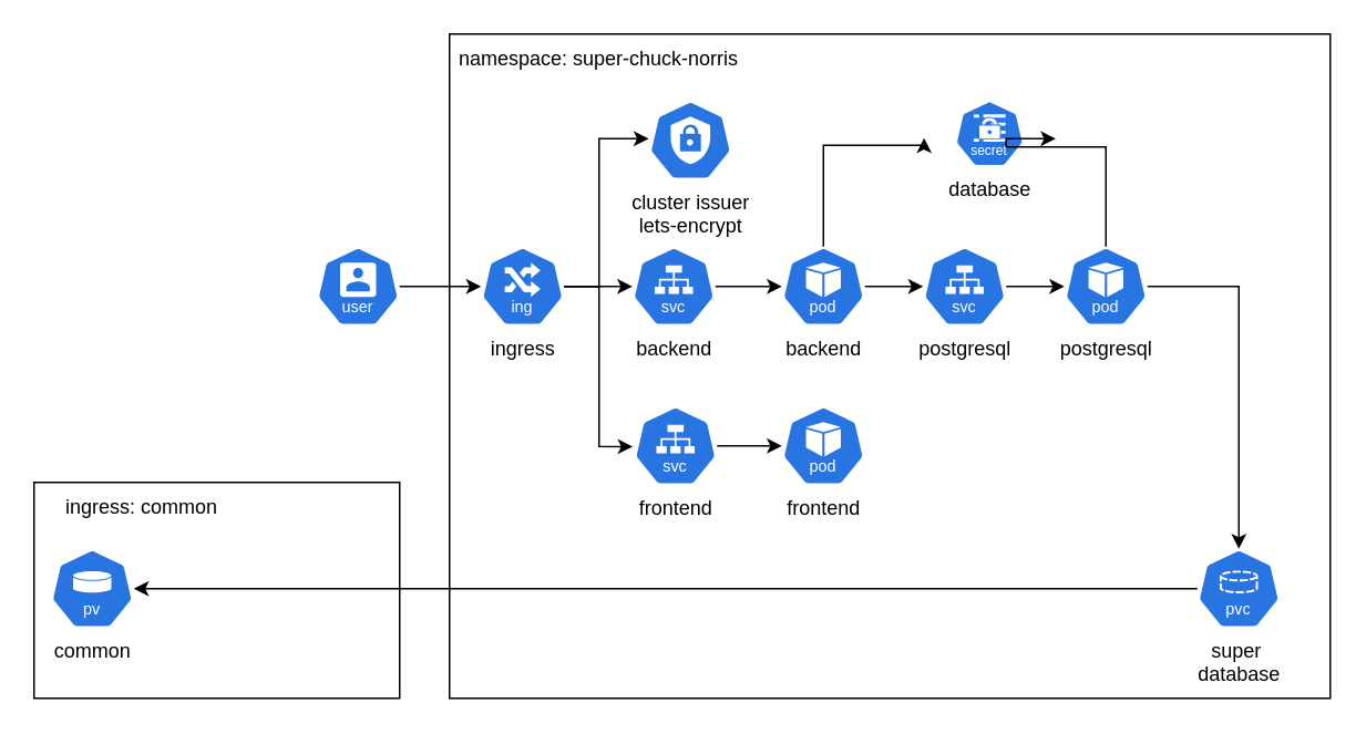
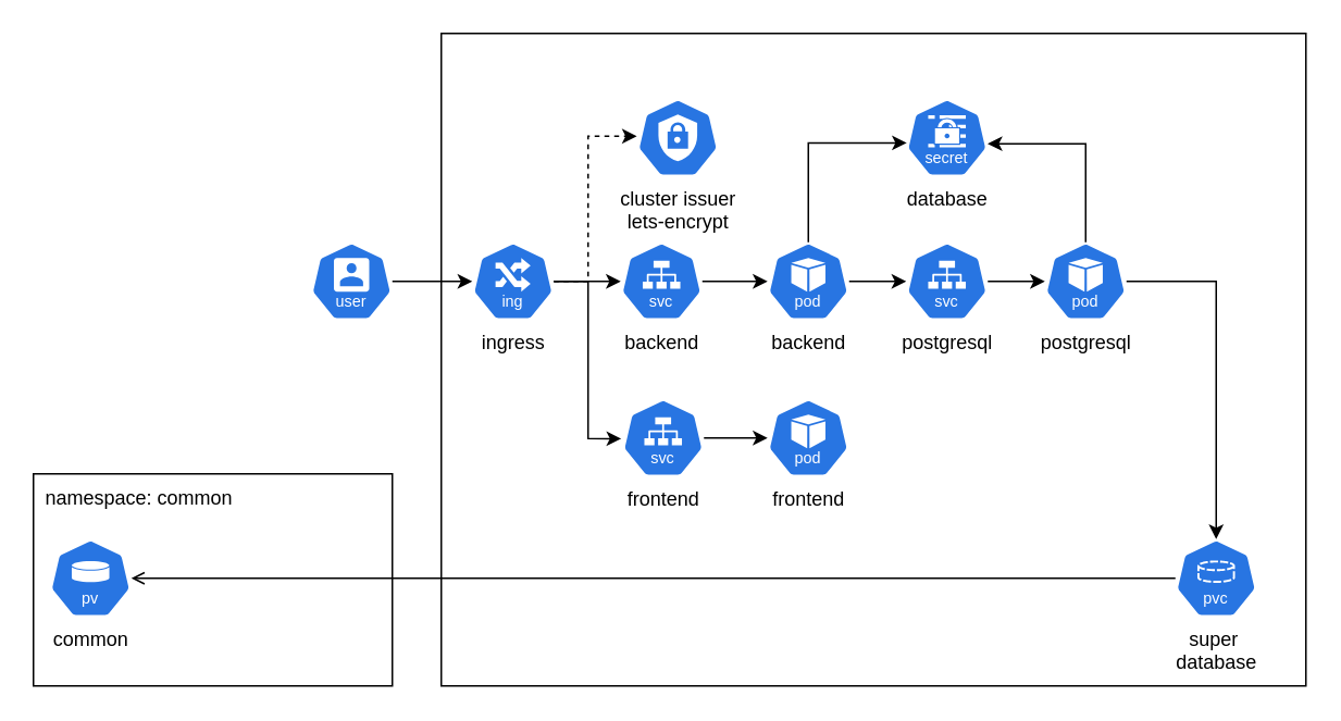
  <mxCell id="0" />
  <mxCell id="1" parent="0" />
  <mxCell id="2" value="" style="rounded=0;whiteSpace=wrap;html=1;" parent="1" vertex="1"><mxGeometry x="270" y="20" width="530" height="400" as="geometry" /></mxCell>
- <mxCell id="3" value="namespace: super-chuck-norris" style="text;html=1;align=center;verticalAlign=middle;whiteSpace=wrap;rounded=0;" parent="1" vertex="1"><mxGeometry x="270" y="20" width="180" height="30" as="geometry" /></mxCell>
  <mxCell id="4" value="" style="rounded=0;whiteSpace=wrap;html=1;" parent="1" vertex="1"><mxGeometry x="20" y="290" width="220" height="130" as="geometry" /></mxCell>
- <mxCell id="5" value="ingress: common" style="text;html=1;align=center;verticalAlign=middle;whiteSpace=wrap;rounded=0;" parent="1" vertex="1"><mxGeometry x="20" y="290" width="130" height="30" as="geometry" /></mxCell>
- <mxCell id="6" style="edgeStyle=orthogonalEdgeStyle;rounded=0;orthogonalLoop=1;jettySize=auto;html=1;" parent="1" source="7" target="11" edge="1"><mxGeometry relative="1" as="geometry" /></mxCell>
+ <mxCell id="5" value="namespace: common" style="text;html=1;align=center;verticalAlign=middle;whiteSpace=wrap;rounded=0;" parent="1" vertex="1"><mxGeometry x="20" y="290" width="130" height="30" as="geometry" /></mxCell>
+ <mxCell id="6" style="edgeStyle=orthogonalEdgeStyle;rounded=0;orthogonalLoop=1;jettySize=auto;html=1;endArrow=open;" parent="1" source="7" target="11" edge="1"><mxGeometry relative="1" as="geometry" /></mxCell>
  <mxCell id="7" value="super&amp;nbsp;&lt;div&gt;database&lt;/div&gt;" style="aspect=fixed;sketch=0;html=1;dashed=0;whitespace=wrap;verticalLabelPosition=bottom;verticalAlign=top;fillColor=#2875E2;strokeColor=#ffffff;points=[[0.005,0.63,0],[0.1,0.2,0],[0.9,0.2,0],[0.5,0,0],[0.995,0.63,0],[0.72,0.99,0],[0.5,1,0],[0.28,0.99,0]];shape=mxgraph.kubernetes.icon2;kubernetesLabel=1;prIcon=pvc" parent="1" vertex="1"><mxGeometry x="720" y="330" width="50" height="48" as="geometry" /></mxCell>
  <mxCell id="8" style="edgeStyle=orthogonalEdgeStyle;rounded=0;orthogonalLoop=1;jettySize=auto;html=1;" parent="1" source="9" target="13" edge="1"><mxGeometry relative="1" as="geometry" /></mxCell>
  <mxCell id="9" value="backend" style="aspect=fixed;sketch=0;html=1;dashed=0;whitespace=wrap;verticalLabelPosition=bottom;verticalAlign=top;fillColor=#2875E2;strokeColor=#ffffff;points=[[0.005,0.63,0],[0.1,0.2,0],[0.9,0.2,0],[0.5,0,0],[0.995,0.63,0],[0.72,0.99,0],[0.5,1,0],[0.28,0.99,0]];shape=mxgraph.kubernetes.icon2;kubernetesLabel=1;prIcon=svc" parent="1" vertex="1"><mxGeometry x="380" y="148" width="50" height="48" as="geometry" /></mxCell>
- <mxCell id="10" value="database" style="aspect=fixed;sketch=0;html=1;dashed=0;whitespace=wrap;verticalLabelPosition=bottom;verticalAlign=top;fillColor=#2875E2;strokeColor=#ffffff;points=[[0.005,0.63,0],[0.1,0.2,0],[0.9,0.2,0],[0.5,0,0],[0.995,0.63,0],[0.72,0.99,0],[0.5,1,0],[0.28,0.99,0]];shape=mxgraph.kubernetes.icon2;kubernetesLabel=1;prIcon=secret" parent="1" vertex="1"><mxGeometry x="555" y="60" width="80" height="40" as="geometry" /></mxCell>
+ <mxCell id="10" value="database" style="aspect=fixed;sketch=0;html=1;dashed=0;whitespace=wrap;verticalLabelPosition=bottom;verticalAlign=top;fillColor=#2875E2;strokeColor=#ffffff;points=[[0.005,0.63,0],[0.1,0.2,0],[0.9,0.2,0],[0.5,0,0],[0.995,0.63,0],[0.72,0.99,0],[0.5,1,0],[0.28,0.99,0]];shape=mxgraph.kubernetes.icon2;kubernetesLabel=1;prIcon=secret" parent="1" vertex="1"><mxGeometry x="555" y="60" width="50" height="48" as="geometry" /></mxCell>
  <mxCell id="11" value="common" style="aspect=fixed;sketch=0;html=1;dashed=0;whitespace=wrap;verticalLabelPosition=bottom;verticalAlign=top;fillColor=#2875E2;strokeColor=#ffffff;points=[[0.005,0.63,0],[0.1,0.2,0],[0.9,0.2,0],[0.5,0,0],[0.995,0.63,0],[0.72,0.99,0],[0.5,1,0],[0.28,0.99,0]];shape=mxgraph.kubernetes.icon2;kubernetesLabel=1;prIcon=pv" parent="1" vertex="1"><mxGeometry x="30" y="330" width="50" height="48" as="geometry" /></mxCell>
  <mxCell id="12" value="" style="edgeStyle=orthogonalEdgeStyle;rounded=0;orthogonalLoop=1;jettySize=auto;html=1;" parent="1" source="13" target="15" edge="1"><mxGeometry relative="1" as="geometry" /></mxCell>
  <mxCell id="13" value="backend" style="aspect=fixed;sketch=0;html=1;dashed=0;whitespace=wrap;verticalLabelPosition=bottom;verticalAlign=top;fillColor=#2875E2;strokeColor=#ffffff;points=[[0.005,0.63,0],[0.1,0.2,0],[0.9,0.2,0],[0.5,0,0],[0.995,0.63,0],[0.72,0.99,0],[0.5,1,0],[0.28,0.99,0]];shape=mxgraph.kubernetes.icon2;kubernetesLabel=1;prIcon=pod" parent="1" vertex="1"><mxGeometry x="470" y="148" width="50" height="48" as="geometry" /></mxCell>
  <mxCell id="14" value="" style="edgeStyle=orthogonalEdgeStyle;rounded=0;orthogonalLoop=1;jettySize=auto;html=1;" parent="1" source="15" target="17" edge="1"><mxGeometry relative="1" as="geometry" /></mxCell>
  <mxCell id="15" value="postgresql" style="aspect=fixed;sketch=0;html=1;dashed=0;whitespace=wrap;verticalLabelPosition=bottom;verticalAlign=top;fillColor=#2875E2;strokeColor=#ffffff;points=[[0.005,0.63,0],[0.1,0.2,0],[0.9,0.2,0],[0.5,0,0],[0.995,0.63,0],[0.72,0.99,0],[0.5,1,0],[0.28,0.99,0]];shape=mxgraph.kubernetes.icon2;kubernetesLabel=1;prIcon=svc" parent="1" vertex="1"><mxGeometry x="555" y="148" width="50" height="48" as="geometry" /></mxCell>
  <mxCell id="16" value="" style="edgeStyle=orthogonalEdgeStyle;rounded=0;orthogonalLoop=1;jettySize=auto;html=1;" parent="1" source="17" target="7" edge="1"><mxGeometry relative="1" as="geometry" /></mxCell>
  <mxCell id="17" value="postgresql" style="aspect=fixed;sketch=0;html=1;dashed=0;whitespace=wrap;verticalLabelPosition=bottom;verticalAlign=top;fillColor=#2875E2;strokeColor=#ffffff;points=[[0.005,0.63,0],[0.1,0.2,0],[0.9,0.2,0],[0.5,0,0],[0.995,0.63,0],[0.72,0.99,0],[0.5,1,0],[0.28,0.99,0]];shape=mxgraph.kubernetes.icon2;kubernetesLabel=1;prIcon=pod" parent="1" vertex="1"><mxGeometry x="640" y="148" width="50" height="48" as="geometry" /></mxCell>
  <mxCell id="18" style="edgeStyle=orthogonalEdgeStyle;rounded=0;orthogonalLoop=1;jettySize=auto;html=1;entryX=0.997;entryY=0.575;entryDx=0;entryDy=0;entryPerimeter=0;" parent="1" source="17" target="10" edge="1"><mxGeometry relative="1" as="geometry"><Array as="points"><mxPoint x="665" y="88" /><mxPoint x="605" y="88" /></Array></mxGeometry></mxCell>
  <mxCell id="19" style="edgeStyle=orthogonalEdgeStyle;rounded=0;orthogonalLoop=1;jettySize=auto;html=1;entryX=0.007;entryY=0.565;entryDx=0;entryDy=0;entryPerimeter=0;" parent="1" source="13" target="10" edge="1"><mxGeometry relative="1" as="geometry"><Array as="points"><mxPoint x="495" y="87" /></Array></mxGeometry></mxCell>
  <mxCell id="20" style="edgeStyle=orthogonalEdgeStyle;rounded=0;orthogonalLoop=1;jettySize=auto;html=1;" edge="1" parent="1" source="21" target="9"><mxGeometry relative="1" as="geometry" /></mxCell>
  <mxCell id="21" value="&lt;div&gt;ingress&lt;/div&gt;" style="aspect=fixed;sketch=0;html=1;dashed=0;whitespace=wrap;verticalLabelPosition=bottom;verticalAlign=top;fillColor=#2875E2;strokeColor=#ffffff;points=[[0.005,0.63,0],[0.1,0.2,0],[0.9,0.2,0],[0.5,0,0],[0.995,0.63,0],[0.72,0.99,0],[0.5,1,0],[0.28,0.99,0]];shape=mxgraph.kubernetes.icon2;kubernetesLabel=1;prIcon=ing" parent="1" vertex="1"><mxGeometry x="289" y="148" width="50" height="48" as="geometry" /></mxCell>
  <mxCell id="22" value="" style="edgeStyle=orthogonalEdgeStyle;rounded=0;orthogonalLoop=1;jettySize=auto;html=1;" parent="1" source="23" target="24" edge="1"><mxGeometry relative="1" as="geometry" /></mxCell>
  <mxCell id="23" value="frontend" style="aspect=fixed;sketch=0;html=1;dashed=0;whitespace=wrap;verticalLabelPosition=bottom;verticalAlign=top;fillColor=#2875E2;strokeColor=#ffffff;points=[[0.005,0.63,0],[0.1,0.2,0],[0.9,0.2,0],[0.5,0,0],[0.995,0.63,0],[0.72,0.99,0],[0.5,1,0],[0.28,0.99,0]];shape=mxgraph.kubernetes.icon2;kubernetesLabel=1;prIcon=svc" parent="1" vertex="1"><mxGeometry x="381" y="244" width="50" height="48" as="geometry" /></mxCell>
  <mxCell id="24" value="frontend" style="aspect=fixed;sketch=0;html=1;dashed=0;whitespace=wrap;verticalLabelPosition=bottom;verticalAlign=top;fillColor=#2875E2;strokeColor=#ffffff;points=[[0.005,0.63,0],[0.1,0.2,0],[0.9,0.2,0],[0.5,0,0],[0.995,0.63,0],[0.72,0.99,0],[0.5,1,0],[0.28,0.99,0]];shape=mxgraph.kubernetes.icon2;kubernetesLabel=1;prIcon=pod" parent="1" vertex="1"><mxGeometry x="470" y="244" width="50" height="48" as="geometry" /></mxCell>
  <mxCell id="25" style="edgeStyle=orthogonalEdgeStyle;rounded=0;orthogonalLoop=1;jettySize=auto;html=1;" edge="1" parent="1" source="26" target="21"><mxGeometry relative="1" as="geometry" /></mxCell>
  <mxCell id="26" value="" style="aspect=fixed;sketch=0;html=1;dashed=0;whitespace=wrap;verticalLabelPosition=bottom;verticalAlign=top;fillColor=#2875E2;strokeColor=#ffffff;points=[[0.005,0.63,0],[0.1,0.2,0],[0.9,0.2,0],[0.5,0,0],[0.995,0.63,0],[0.72,0.99,0],[0.5,1,0],[0.28,0.99,0]];shape=mxgraph.kubernetes.icon2;kubernetesLabel=1;prIcon=user" parent="1" vertex="1"><mxGeometry x="190" y="148" width="50" height="48" as="geometry" /></mxCell>
  <mxCell id="27" value="cluster issuer&lt;div&gt;lets-encrypt&lt;/div&gt;" style="aspect=fixed;sketch=0;html=1;dashed=0;whitespace=wrap;verticalLabelPosition=bottom;verticalAlign=top;fillColor=#2875E2;strokeColor=#ffffff;points=[[0.005,0.63,0],[0.1,0.2,0],[0.9,0.2,0],[0.5,0,0],[0.995,0.63,0],[0.72,0.99,0],[0.5,1,0],[0.28,0.99,0]];shape=mxgraph.kubernetes.icon2;prIcon=c_role" parent="1" vertex="1"><mxGeometry x="390" y="60" width="50" height="48" as="geometry" /></mxCell>
- <mxCell id="28" style="edgeStyle=orthogonalEdgeStyle;rounded=0;orthogonalLoop=1;jettySize=auto;html=1;entryX=-0.003;entryY=0.479;entryDx=0;entryDy=0;entryPerimeter=0;" parent="1" source="21" target="27" edge="1"><mxGeometry relative="1" as="geometry"><Array as="points"><mxPoint x="360" y="172" /><mxPoint x="360" y="83" /></Array></mxGeometry></mxCell>
+ <mxCell id="28" style="edgeStyle=orthogonalEdgeStyle;rounded=0;orthogonalLoop=1;jettySize=auto;html=1;entryX=-0.003;entryY=0.479;entryDx=0;entryDy=0;entryPerimeter=0;dashed=1;" parent="1" source="21" target="27" edge="1"><mxGeometry relative="1" as="geometry"><Array as="points"><mxPoint x="360" y="172" /><mxPoint x="360" y="83" /></Array></mxGeometry></mxCell>
  <mxCell id="29" style="edgeStyle=orthogonalEdgeStyle;rounded=0;orthogonalLoop=1;jettySize=auto;html=1;entryX=-0.014;entryY=0.509;entryDx=0;entryDy=0;entryPerimeter=0;" edge="1" parent="1" source="21" target="23"><mxGeometry relative="1" as="geometry"><Array as="points"><mxPoint x="360" y="172" /><mxPoint x="360" y="268" /></Array></mxGeometry></mxCell>
